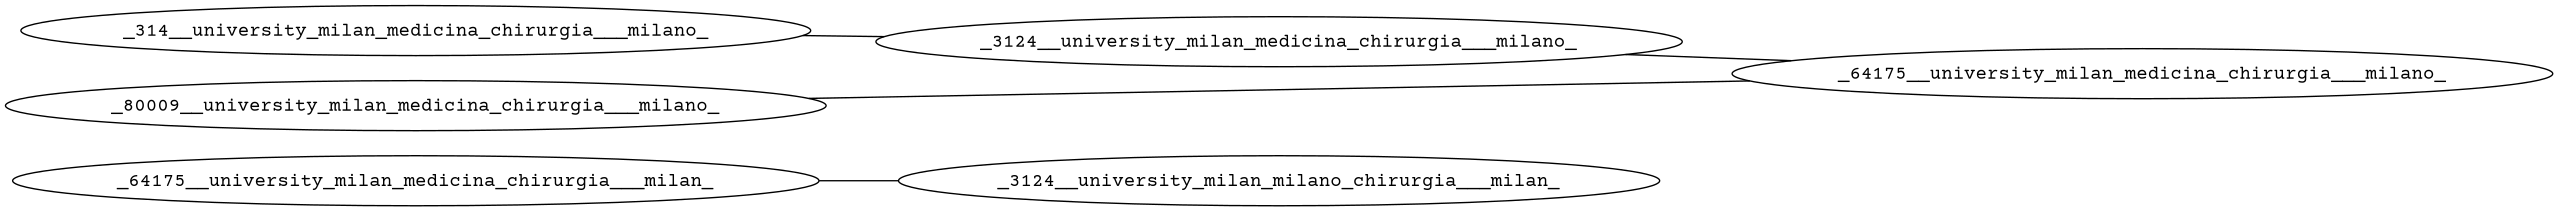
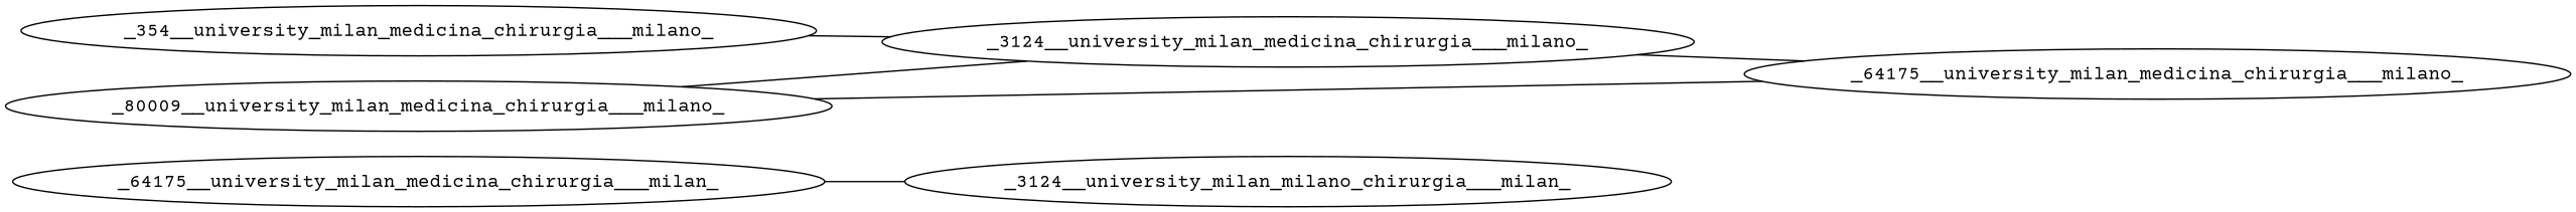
  graph {
    fontname="Courier Prime"
    rankdir=LR
    node [fontname="Courier Prime"]
    edge [fontname="Courier Prime"]
    n1 [label=_3124__university_milan_milano_chirurgia___milan_]
    _64175__university_milan_medicina_chirurgia___milan_
-   _314__university_milan_medicina_chirurgia___milano_
+   _314__university_milan_medicina_chirurgia___milano_ [label=_354__university_milan_medicina_chirurgia___milano_]
    _3124__university_milan_medicina_chirurgia___milano_
    _64175__university_milan_medicina_chirurgia___milano_
    _80009__university_milan_medicina_chirurgia___milano_
    _64175__university_milan_medicina_chirurgia___milan_ -- n1
    _314__university_milan_medicina_chirurgia___milano_ -- _3124__university_milan_medicina_chirurgia___milano_
    _3124__university_milan_medicina_chirurgia___milano_ -- _64175__university_milan_medicina_chirurgia___milano_
+   _80009__university_milan_medicina_chirurgia___milano_ -- _3124__university_milan_medicina_chirurgia___milano_
    _80009__university_milan_medicina_chirurgia___milano_ -- _64175__university_milan_medicina_chirurgia___milano_
  }
